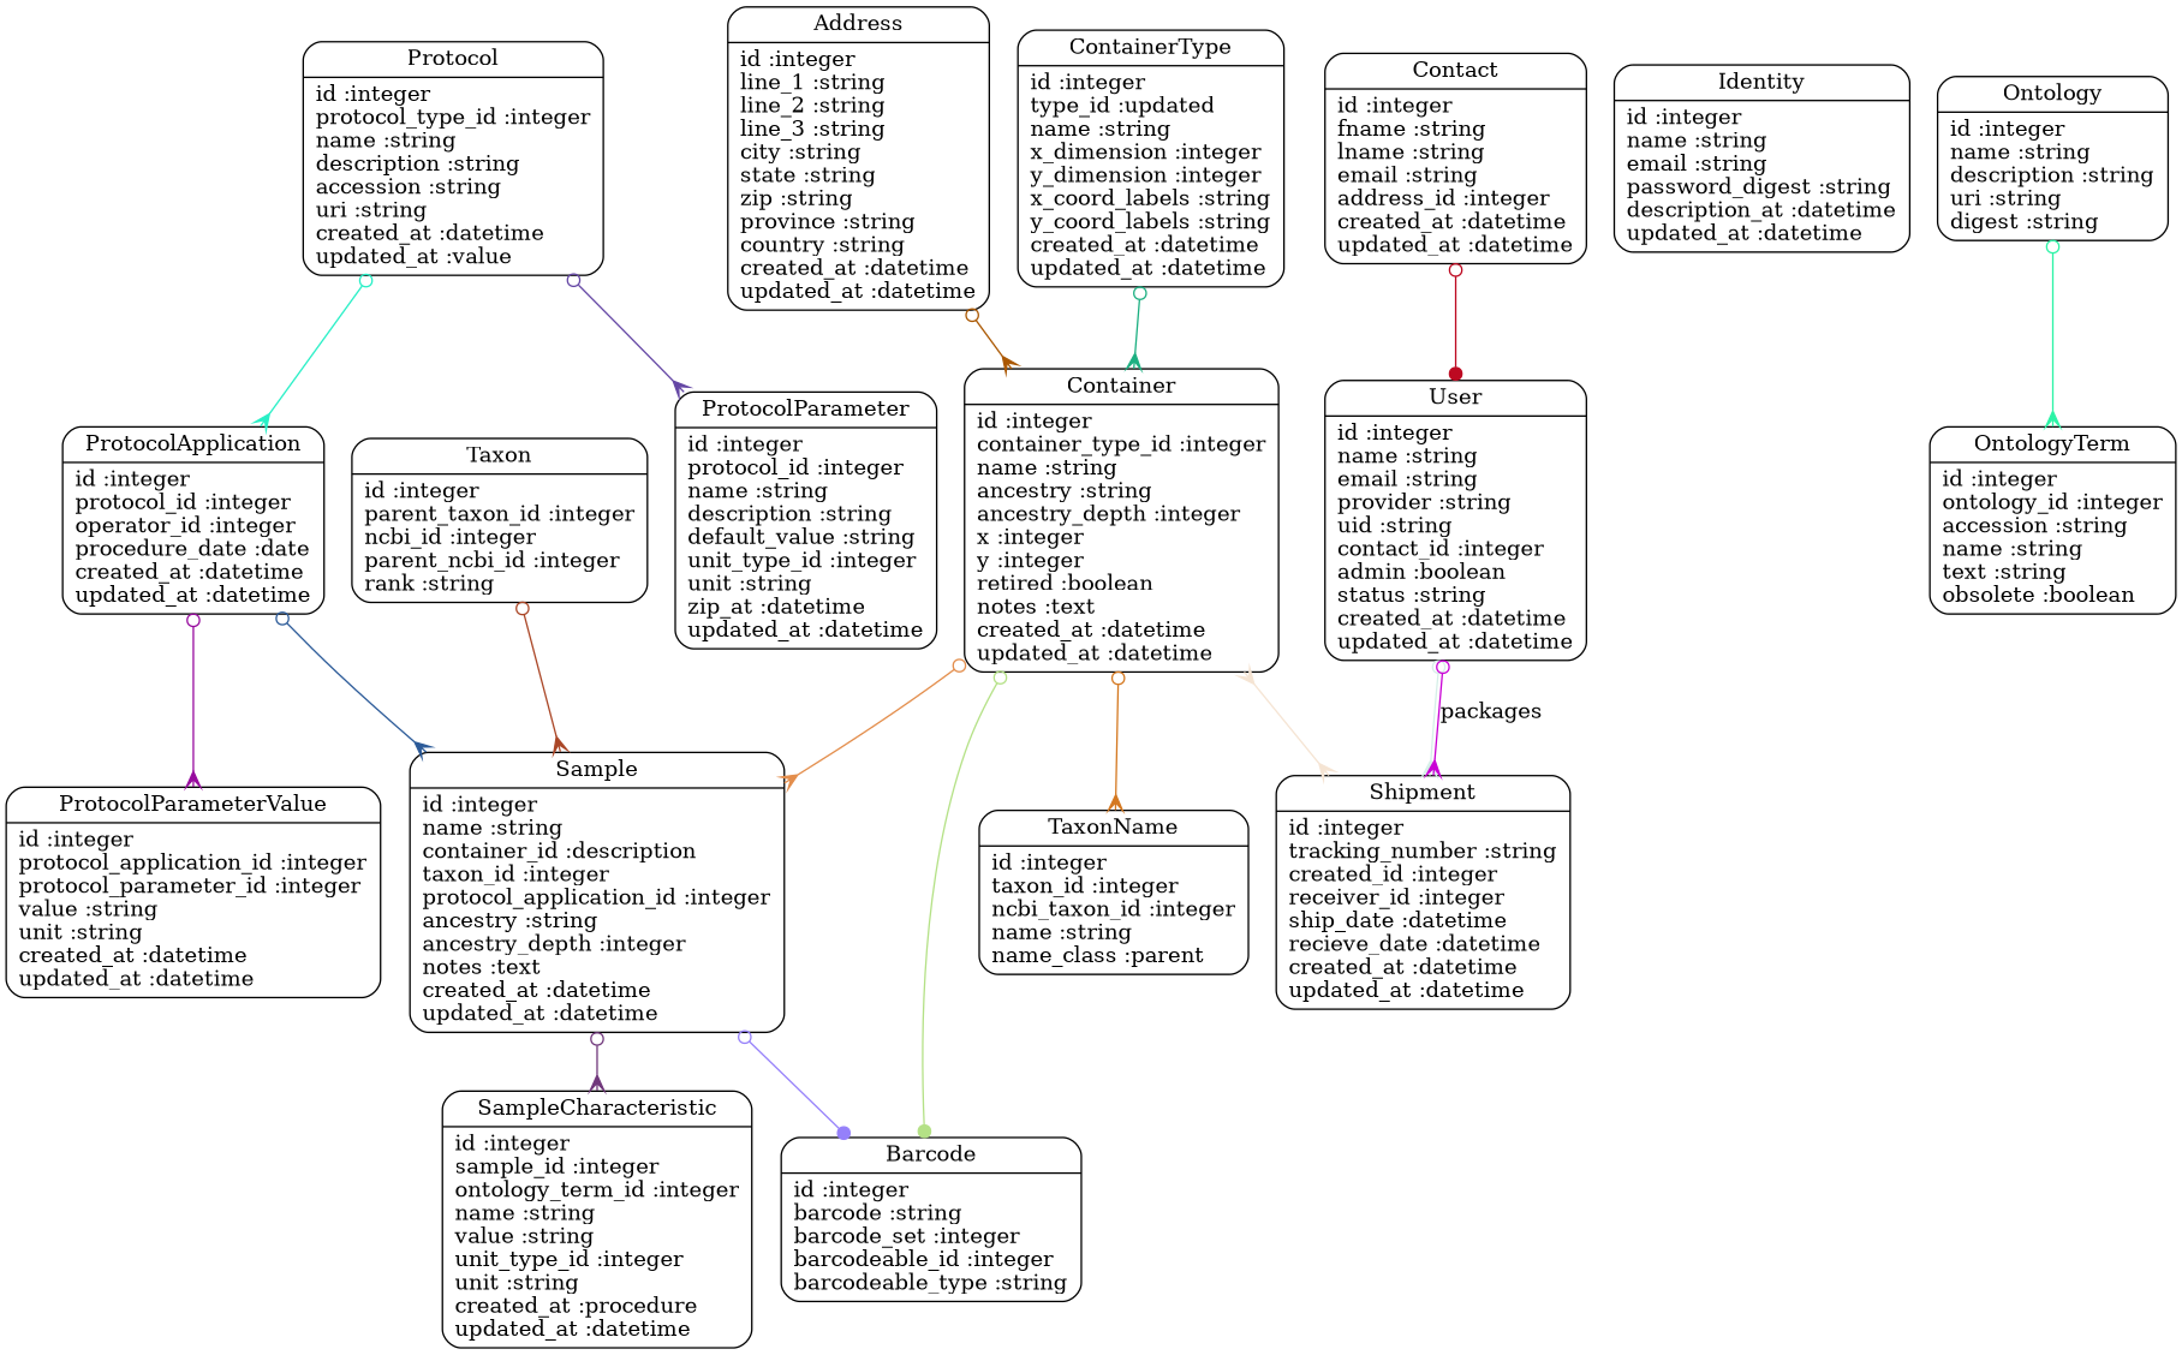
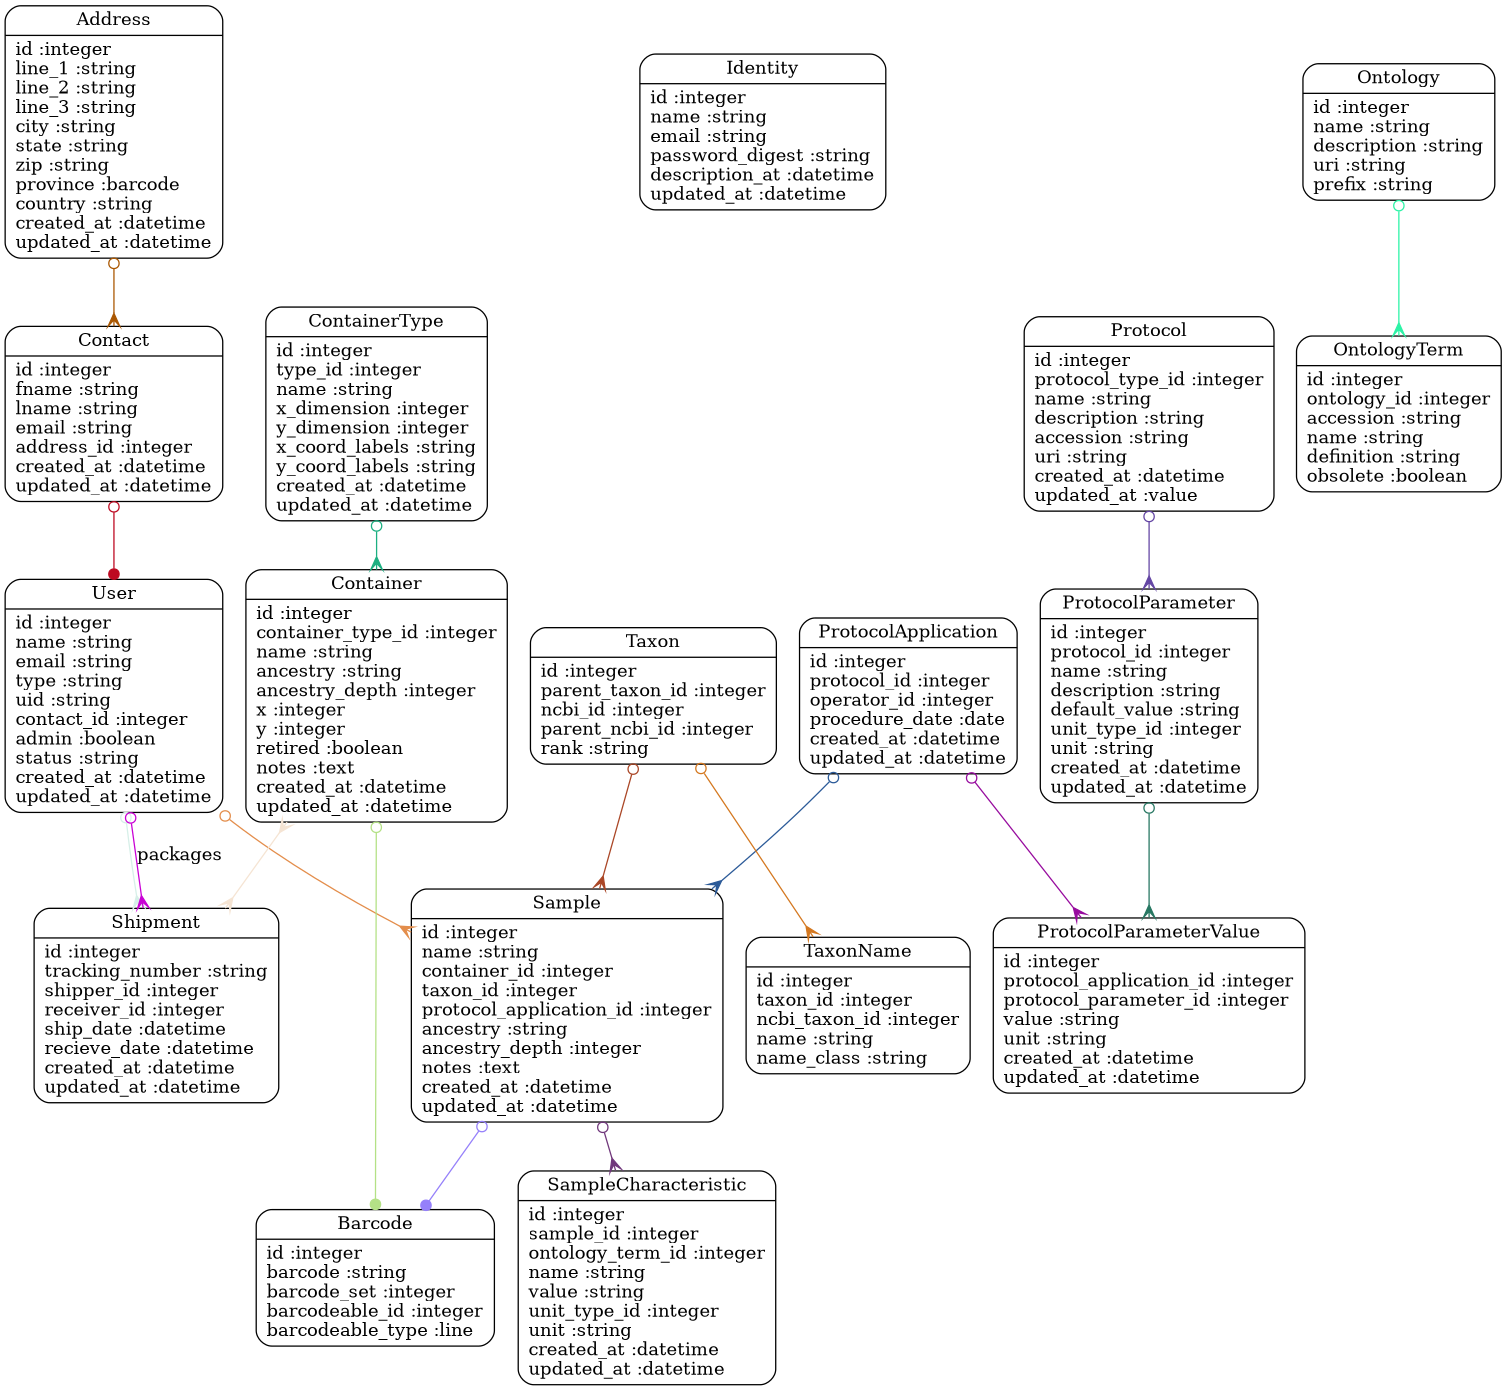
  digraph {
    splines=true
    node [shape=Mrecord]
    edge [arrowhead=crow arrowtail=odot dir=both]
-   n1 [label="{Address|id :integer\lline_1 :string\lline_2 :string\lline_3 :string\lcity :string\lstate :string\lzip :string\lprovince :string\lcountry :string\lcreated_at :datetime\lupdated_at :datetime\l}"]
+   n1 [label="{Address|id :integer\lline_1 :string\lline_2 :string\lline_3 :string\lcity :string\lstate :string\lzip :string\lprovince :barcode\lcountry :string\lcreated_at :datetime\lupdated_at :datetime\l}"]
    n2 [label="{Contact|id :integer\lfname :string\llname :string\lemail :string\laddress_id :integer\lcreated_at :datetime\lupdated_at :datetime\l}"]
-   n3 [label="{User|id :integer\lname :string\lemail :string\lprovider :string\luid :string\lcontact_id :integer\ladmin :boolean\lstatus :string\lcreated_at :datetime\lupdated_at :datetime\l}"]
-   n4 [label="{Barcode|id :integer\lbarcode :string\lbarcode_set :integer\lbarcodeable_id :integer\lbarcodeable_type :string\l}"]
-   n5 [label="{Shipment|id :integer\ltracking_number :string\lcreated_id :integer\lreceiver_id :integer\lship_date :datetime\lrecieve_date :datetime\lcreated_at :datetime\lupdated_at :datetime\l}"]
+   n3 [label="{User|id :integer\lname :string\lemail :string\ltype :string\luid :string\lcontact_id :integer\ladmin :boolean\lstatus :string\lcreated_at :datetime\lupdated_at :datetime\l}"]
+   n4 [label="{Barcode|id :integer\lbarcode :string\lbarcode_set :integer\lbarcodeable_id :integer\lbarcodeable_type :line\l}"]
+   n5 [label="{Shipment|id :integer\ltracking_number :string\lshipper_id :integer\lreceiver_id :integer\lship_date :datetime\lrecieve_date :datetime\lcreated_at :datetime\lupdated_at :datetime\l}"]
    n6 [label="{Container|id :integer\lcontainer_type_id :integer\lname :string\lancestry :string\lancestry_depth :integer\lx :integer\ly :integer\lretired :boolean\lnotes :text\lcreated_at :datetime\lupdated_at :datetime\l}"]
-   n7 [label="{Sample|id :integer\lname :string\lcontainer_id :description\ltaxon_id :integer\lprotocol_application_id :integer\lancestry :string\lancestry_depth :integer\lnotes :text\lcreated_at :datetime\lupdated_at :datetime\l}"]
-   n8 [label="{SampleCharacteristic|id :integer\lsample_id :integer\lontology_term_id :integer\lname :string\lvalue :string\lunit_type_id :integer\lunit :string\lcreated_at :procedure\lupdated_at :datetime\l}"]
-   n9 [label="{ContainerType|id :integer\ltype_id :updated\lname :string\lx_dimension :integer\ly_dimension :integer\lx_coord_labels :string\ly_coord_labels :string\lcreated_at :datetime\lupdated_at :datetime\l}"]
+   n7 [label="{Sample|id :integer\lname :string\lcontainer_id :integer\ltaxon_id :integer\lprotocol_application_id :integer\lancestry :string\lancestry_depth :integer\lnotes :text\lcreated_at :datetime\lupdated_at :datetime\l}"]
+   n8 [label="{SampleCharacteristic|id :integer\lsample_id :integer\lontology_term_id :integer\lname :string\lvalue :string\lunit_type_id :integer\lunit :string\lcreated_at :datetime\lupdated_at :datetime\l}"]
+   n9 [label="{ContainerType|id :integer\ltype_id :integer\lname :string\lx_dimension :integer\ly_dimension :integer\lx_coord_labels :string\ly_coord_labels :string\lcreated_at :datetime\lupdated_at :datetime\l}"]
    n10 [label="{Identity|id :integer\lname :string\lemail :string\lpassword_digest :string\ldescription_at :datetime\lupdated_at :datetime\l}"]
-   n11 [label="{Ontology|id :integer\lname :string\ldescription :string\luri :string\ldigest :string\l}"]
-   n12 [label="{OntologyTerm|id :integer\lontology_id :integer\laccession :string\lname :string\ltext :string\lobsolete :boolean\l}"]
+   n11 [label="{Ontology|id :integer\lname :string\ldescription :string\luri :string\lprefix :string\l}"]
+   n12 [label="{OntologyTerm|id :integer\lontology_id :integer\laccession :string\lname :string\ldefinition :string\lobsolete :boolean\l}"]
    n13 [label="{Protocol|id :integer\lprotocol_type_id :integer\lname :string\ldescription :string\laccession :string\luri :string\lcreated_at :datetime\lupdated_at :value\l}"]
    n14 [label="{ProtocolApplication|id :integer\lprotocol_id :integer\loperator_id :integer\lprocedure_date :date\lcreated_at :datetime\lupdated_at :datetime\l}"]
-   n15 [label="{ProtocolParameter|id :integer\lprotocol_id :integer\lname :string\ldescription :string\ldefault_value :string\lunit_type_id :integer\lunit :string\lzip_at :datetime\lupdated_at :datetime\l}"]
+   n15 [label="{ProtocolParameter|id :integer\lprotocol_id :integer\lname :string\ldescription :string\ldefault_value :string\lunit_type_id :integer\lunit :string\lcreated_at :datetime\lupdated_at :datetime\l}"]
    n16 [label="{ProtocolParameterValue|id :integer\lprotocol_application_id :integer\lprotocol_parameter_id :integer\lvalue :string\lunit :string\lcreated_at :datetime\lupdated_at :datetime\l}"]
    n17 [label="{Taxon|id :integer\lparent_taxon_id :integer\lncbi_id :integer\lparent_ncbi_id :integer\lrank :string\l}"]
-   n18 [label="{TaxonName|id :integer\ltaxon_id :integer\lncbi_taxon_id :integer\lname :string\lname_class :parent\l}"]
-   n1 -> n6 [color="#AA5701"]
+   n18 [label="{TaxonName|id :integer\ltaxon_id :integer\lncbi_taxon_id :integer\lname :string\lname_class :string\l}"]
+   n1 -> n2 [color="#AA5701"]
    n2 -> n3 [arrowhead=dot color="#BD0921"]
    n3 -> n5 [color="#D6EFE8"]
    n3 -> n5 [color="#C901D5" label=packages]
    n6 -> n4 [arrowhead=dot color="#B4E186"]
    n6 -> n5 [arrowtail=crow color="#F5E4D3"]
-   n6 -> n7 [color="#E38D4B"]
+   n3 -> n7 [color="#E38D4B"]
    n7 -> n4 [arrowhead=dot color="#9580FA"]
    n7 -> n8 [color="#70377B"]
    n9 -> n6 [color="#1CAF81"]
    n11 -> n12 [color="#2CF3A6"]
-   n13 -> n14 [color="#28EFC6"]
    n13 -> n15 [color="#6446A4"]
    n14 -> n7 [color="#2B5A98"]
    n14 -> n16 [color="#970B9E"]
+   n15 -> n16 [color="#277762"]
    n17 -> n7 [color="#AA4626"]
-   n6 -> n18 [color="#D47820"]
+   n17 -> n18 [color="#D47820"]
  }
